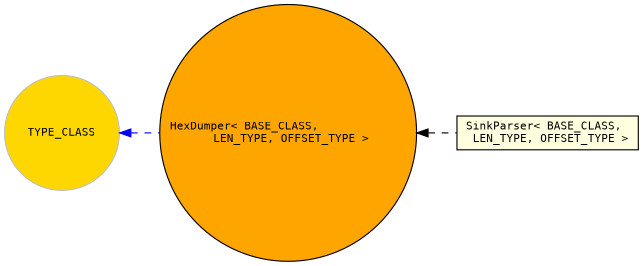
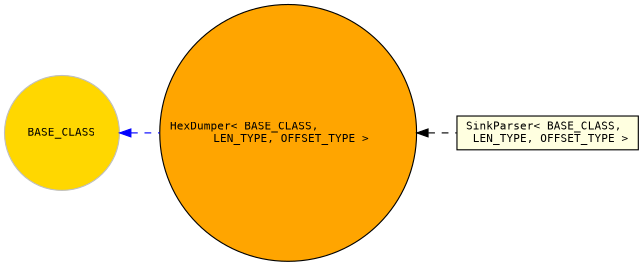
  digraph {
    fontname="DejaVu Sans Mono"
    rankdir=LR
    node [color=black fontname="DejaVu Sans Mono" fontsize=10 shape=circle style=filled]
    edge [dir=back fontname="DejaVu Sans Mono" fontsize=10 labelfontname=Helvetica labelfontsize=10 style=dashed]
-   n1 [color=grey75 fillcolor=gold height=0.2 label=TYPE_CLASS width=0.4]
+   n1 [color=grey75 fillcolor=gold height=0.2 label=BASE_CLASS width=0.4]
    n2 [fillcolor=orange height=0.2 label="HexDumper\< BASE_CLASS,\l LEN_TYPE, OFFSET_TYPE \>" width=0.4]
    n3 [fillcolor=lightyellow height=0.2 label="SinkParser\< BASE_CLASS,\l LEN_TYPE, OFFSET_TYPE \>" shape=box width=0.4]
    n1 -> n2 [color=blue]
    n2 -> n3 [color=black]
  }
